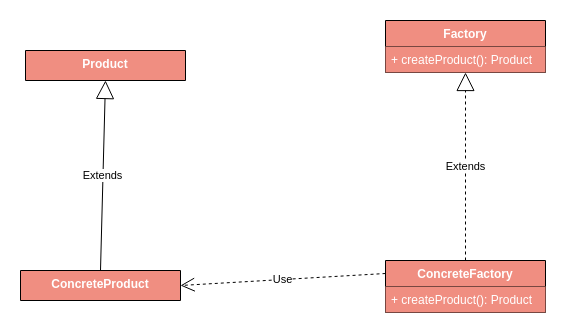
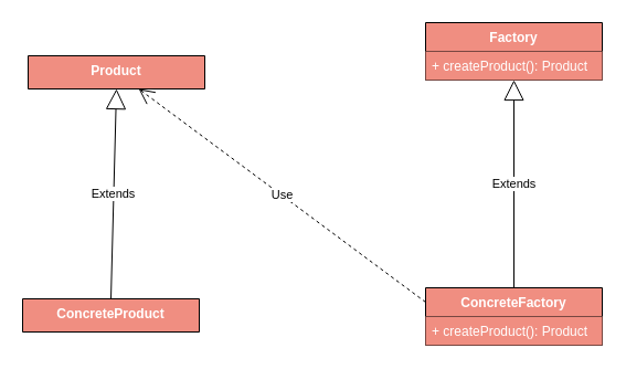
  <mxCell id="0" />
  <mxCell id="1" parent="0" />
  <mxCell id="2" value="Factory" style="swimlane;fontStyle=1;align=center;verticalAlign=top;childLayout=stackLayout;horizontal=1;startSize=26;horizontalStack=0;resizeParent=1;resizeParentMax=0;resizeLast=0;collapsible=1;marginBottom=0;fillColor=#F08E81;fontColor=#FFFFFF;" vertex="1" parent="1"><mxGeometry x="385" y="20" width="160" height="52" as="geometry" /></mxCell>
  <mxCell id="3" value="+ createProduct(): Product&#10;" style="text;strokeColor=none;fillColor=#F08E81;align=left;verticalAlign=top;spacingLeft=4;spacingRight=4;overflow=hidden;rotatable=0;points=[[0,0.5],[1,0.5]];portConstraint=eastwest;fontColor=#FFFFFF;" vertex="1" parent="2"><mxGeometry y="26" width="160" height="26" as="geometry" /></mxCell>
  <mxCell id="4" value="ConcreteFactory" style="swimlane;fontStyle=1;align=center;verticalAlign=top;childLayout=stackLayout;horizontal=1;startSize=26;horizontalStack=0;resizeParent=1;resizeParentMax=0;resizeLast=0;collapsible=1;marginBottom=0;fillColor=#F08E81;fontColor=#FFFFFF;" vertex="1" parent="1"><mxGeometry x="385" y="260" width="160" height="52" as="geometry" /></mxCell>
  <mxCell id="5" value="+ createProduct(): Product&#10;" style="text;strokeColor=none;fillColor=#F08E81;align=left;verticalAlign=top;spacingLeft=4;spacingRight=4;overflow=hidden;rotatable=0;points=[[0,0.5],[1,0.5]];portConstraint=eastwest;fontColor=#FFFFFF;" vertex="1" parent="4"><mxGeometry y="26" width="160" height="26" as="geometry" /></mxCell>
- <mxCell id="6" value="Extends" style="endArrow=block;endSize=16;endFill=0;html=1;fontColor=#000000;entryX=0.5;entryY=1;entryDx=0;entryDy=0;exitX=0.5;exitY=0;exitDx=0;exitDy=0;dashed=1;" edge="1" parent="1" source="4" target="2"><mxGeometry width="160" relative="1" as="geometry"><mxPoint x="415" y="190" as="sourcePoint" /><mxPoint x="575" y="190" as="targetPoint" /></mxGeometry></mxCell>
+ <mxCell id="6" value="Extends" style="endArrow=block;endSize=16;endFill=0;html=1;fontColor=#000000;entryX=0.5;entryY=1;entryDx=0;entryDy=0;exitX=0.5;exitY=0;exitDx=0;exitDy=0;" edge="1" parent="1" source="4" target="2"><mxGeometry width="160" relative="1" as="geometry"><mxPoint x="415" y="190" as="sourcePoint" /><mxPoint x="575" y="190" as="targetPoint" /></mxGeometry></mxCell>
  <mxCell id="7" value="Product" style="swimlane;fontStyle=1;align=center;verticalAlign=top;childLayout=stackLayout;horizontal=1;startSize=30;horizontalStack=0;resizeParent=1;resizeParentMax=0;resizeLast=0;collapsible=1;marginBottom=0;fillColor=#F08E81;fontColor=#FFFFFF;" vertex="1" parent="1"><mxGeometry x="25" y="50" width="160" height="30" as="geometry" /></mxCell>
  <mxCell id="8" value="ConcreteProduct" style="swimlane;fontStyle=1;align=center;verticalAlign=top;childLayout=stackLayout;horizontal=1;startSize=30;horizontalStack=0;resizeParent=1;resizeParentMax=0;resizeLast=0;collapsible=1;marginBottom=0;fillColor=#F08E81;fontColor=#FFFFFF;" vertex="1" parent="1"><mxGeometry x="20" y="270" width="160" height="30" as="geometry" /></mxCell>
  <mxCell id="9" value="Extends" style="endArrow=block;endSize=16;endFill=0;html=1;fontColor=#000000;entryX=0.5;entryY=1;entryDx=0;entryDy=0;exitX=0.5;exitY=0;exitDx=0;exitDy=0;" edge="1" parent="1" source="8" target="7"><mxGeometry width="160" relative="1" as="geometry"><mxPoint x="55" y="190" as="sourcePoint" /><mxPoint x="215" y="190" as="targetPoint" /></mxGeometry></mxCell>
- <mxCell id="10" value="Use" style="endArrow=open;endSize=12;dashed=1;html=1;fontColor=#000000;entryX=1;entryY=0.5;entryDx=0;entryDy=0;exitX=0;exitY=0.25;exitDx=0;exitDy=0;" edge="1" parent="1" source="4" target="8"><mxGeometry width="160" relative="1" as="geometry"><mxPoint x="25" y="340" as="sourcePoint" /><mxPoint x="185" y="340" as="targetPoint" /></mxGeometry></mxCell>
+ <mxCell id="10" value="Use" style="endArrow=open;endSize=12;dashed=1;html=1;fontColor=#000000;exitX=0;exitY=0.25;exitDx=0;exitDy=0;" edge="1" parent="1" source="4" target="7"><mxGeometry width="160" relative="1" as="geometry"><mxPoint x="25" y="340" as="sourcePoint" /><mxPoint x="185" y="340" as="targetPoint" /></mxGeometry></mxCell>
